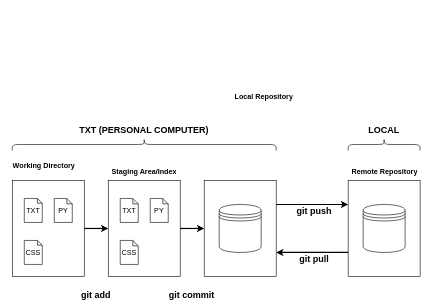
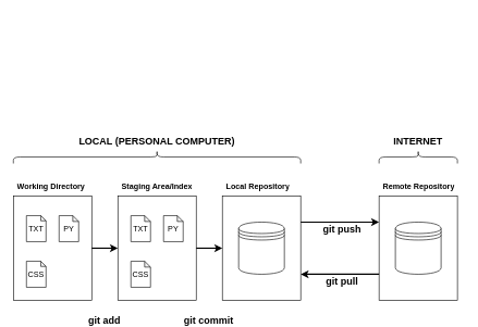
  <mxCell id="0" />
  <mxCell id="1" parent="0" />
  <mxCell id="2" value="" style="rounded=0;whiteSpace=wrap;html=1;" vertex="1" parent="1"><mxGeometry x="20" y="300" width="120" height="160" as="geometry" /></mxCell>
  <mxCell id="3" value="" style="rounded=0;whiteSpace=wrap;html=1;" vertex="1" parent="1"><mxGeometry x="340" y="300" width="120" height="160" as="geometry" /></mxCell>
  <mxCell id="4" value="" style="rounded=0;whiteSpace=wrap;html=1;" vertex="1" parent="1"><mxGeometry x="580" y="300" width="120" height="160" as="geometry" /></mxCell>
  <mxCell id="5" value="" style="shape=datastore;whiteSpace=wrap;html=1;" vertex="1" parent="1"><mxGeometry x="365" y="340" width="70" height="80" as="geometry" /></mxCell>
  <mxCell id="6" value="" style="rounded=0;whiteSpace=wrap;html=1;shadow=0;glass=0;" vertex="1" parent="1"><mxGeometry x="180" y="300" width="120" height="160" as="geometry" /></mxCell>
  <mxCell id="7" value="" style="endArrow=classic;html=1;rounded=0;strokeWidth=2;exitX=1;exitY=0.5;exitDx=0;exitDy=0;" edge="1" parent="1" source="2" target="6"><mxGeometry width="50" height="50" relative="1" as="geometry"><mxPoint x="100" y="500" as="sourcePoint" /><mxPoint x="220" y="500" as="targetPoint" /></mxGeometry></mxCell>
  <mxCell id="8" value="&lt;font style=&quot;font-size: 15px;&quot;&gt;&lt;b&gt;git add&lt;/b&gt;&lt;/font&gt;" style="edgeLabel;html=1;align=center;verticalAlign=middle;resizable=0;points=[];" vertex="1" connectable="0" parent="7"><mxGeometry x="0.092" y="1" relative="1" as="geometry"><mxPoint x="-4" y="111" as="offset" /></mxGeometry></mxCell>
  <mxCell id="9" value="" style="shape=datastore;whiteSpace=wrap;html=1;" vertex="1" parent="1"><mxGeometry x="605" y="340" width="70" height="80" as="geometry" /></mxCell>
  <mxCell id="10" value="" style="endArrow=classic;html=1;rounded=0;strokeWidth=2;entryX=0;entryY=0.5;entryDx=0;entryDy=0;exitX=1;exitY=0.5;exitDx=0;exitDy=0;" edge="1" parent="1" source="6" target="3"><mxGeometry width="50" height="50" relative="1" as="geometry"><mxPoint x="260" y="500" as="sourcePoint" /><mxPoint x="380" y="500" as="targetPoint" /></mxGeometry></mxCell>
  <mxCell id="11" value="&lt;font style=&quot;font-size: 15px;&quot;&gt;&lt;b&gt;git commit&lt;/b&gt;&lt;/font&gt;" style="edgeLabel;html=1;align=center;verticalAlign=middle;resizable=0;points=[];" vertex="1" connectable="0" parent="10"><mxGeometry x="0.092" y="1" relative="1" as="geometry"><mxPoint x="-4" y="111" as="offset" /></mxGeometry></mxCell>
  <mxCell id="12" value="" style="endArrow=classic;html=1;rounded=0;strokeWidth=2;exitX=1;exitY=0.25;exitDx=0;exitDy=0;entryX=0;entryY=0.25;entryDx=0;entryDy=0;" edge="1" parent="1" source="3" target="4"><mxGeometry width="50" height="50" relative="1" as="geometry"><mxPoint x="420" y="500" as="sourcePoint" /><mxPoint x="620" y="500" as="targetPoint" /></mxGeometry></mxCell>
  <mxCell id="13" value="&lt;font style=&quot;font-size: 15px;&quot;&gt;&lt;b&gt;git push&lt;/b&gt;&lt;/font&gt;" style="edgeLabel;html=1;align=center;verticalAlign=middle;resizable=0;points=[];" vertex="1" connectable="0" parent="12"><mxGeometry x="0.092" y="1" relative="1" as="geometry"><mxPoint x="-4" y="11" as="offset" /></mxGeometry></mxCell>
- <mxCell id="14" value="Working Directory" style="text;strokeColor=none;fillColor=none;align=left;verticalAlign=middle;spacingLeft=4;spacingRight=4;overflow=hidden;points=[[0,0.5],[1,0.5]];portConstraint=eastwest;rotatable=0;whiteSpace=wrap;html=1;shadow=0;rounded=0;glass=0;fontStyle=1;fontSize=12;" vertex="1" parent="1"><mxGeometry x="15" y="260" width="140" height="30" as="geometry" /></mxCell>
+ <mxCell id="14" value="Working Directory" style="text;strokeColor=none;fillColor=none;align=left;verticalAlign=middle;spacingLeft=4;spacingRight=4;overflow=hidden;points=[[0,0.5],[1,0.5]];portConstraint=eastwest;rotatable=0;whiteSpace=wrap;html=1;shadow=0;rounded=0;glass=0;fontStyle=1;fontSize=12;" vertex="1" parent="1"><mxGeometry x="20" y="270" width="140" height="30" as="geometry" /></mxCell>
  <mxCell id="15" value="Staging Area/Index" style="text;strokeColor=none;fillColor=none;align=left;verticalAlign=middle;spacingLeft=4;spacingRight=4;overflow=hidden;points=[[0,0.5],[1,0.5]];portConstraint=eastwest;rotatable=0;whiteSpace=wrap;html=1;shadow=0;rounded=0;glass=0;fontStyle=1" vertex="1" parent="1"><mxGeometry x="180" y="270" width="120" height="30" as="geometry" /></mxCell>
- <mxCell id="16" value="Local Repository" style="text;strokeColor=none;fillColor=none;align=left;verticalAlign=middle;spacingLeft=4;spacingRight=4;overflow=hidden;points=[[0,0.5],[1,0.5]];portConstraint=eastwest;rotatable=0;whiteSpace=wrap;html=1;shadow=0;rounded=0;glass=0;fontStyle=1" vertex="1" parent="1"><mxGeometry x="385" y="145" width="120" height="30" as="geometry" /></mxCell>
+ <mxCell id="16" value="Local Repository" style="text;strokeColor=none;fillColor=none;align=left;verticalAlign=middle;spacingLeft=4;spacingRight=4;overflow=hidden;points=[[0,0.5],[1,0.5]];portConstraint=eastwest;rotatable=0;whiteSpace=wrap;html=1;shadow=0;rounded=0;glass=0;fontStyle=1" vertex="1" parent="1"><mxGeometry x="340" y="270" width="120" height="30" as="geometry" /></mxCell>
  <mxCell id="17" value="Remote Repository" style="text;strokeColor=none;fillColor=none;align=left;verticalAlign=middle;spacingLeft=4;spacingRight=4;overflow=hidden;points=[[0,0.5],[1,0.5]];portConstraint=eastwest;rotatable=0;whiteSpace=wrap;html=1;shadow=0;rounded=0;glass=0;fontStyle=1" vertex="1" parent="1"><mxGeometry x="580" y="270" width="130" height="30" as="geometry" /></mxCell>
  <mxCell id="18" value="" style="endArrow=none;html=1;rounded=0;strokeWidth=2;startArrow=classic;startFill=1;endFill=0;entryX=0;entryY=0.75;entryDx=0;entryDy=0;exitX=1;exitY=0.75;exitDx=0;exitDy=0;" edge="1" parent="1" source="3" target="4"><mxGeometry width="50" height="50" relative="1" as="geometry"><mxPoint x="420" y="540" as="sourcePoint" /><mxPoint x="620" y="540" as="targetPoint" /></mxGeometry></mxCell>
  <mxCell id="19" value="&lt;font style=&quot;font-size: 15px;&quot;&gt;&lt;b&gt;git pull&lt;/b&gt;&lt;/font&gt;" style="edgeLabel;html=1;align=center;verticalAlign=middle;resizable=0;points=[];" vertex="1" connectable="0" parent="18"><mxGeometry x="0.092" y="1" relative="1" as="geometry"><mxPoint x="-4" y="11" as="offset" /></mxGeometry></mxCell>
  <mxCell id="20" value="TXT" style="shape=note;whiteSpace=wrap;html=1;backgroundOutline=1;darkOpacity=0.05;size=8;" vertex="1" parent="1"><mxGeometry x="40" y="330" width="30" height="40" as="geometry" /></mxCell>
  <mxCell id="21" value="PY" style="shape=note;whiteSpace=wrap;html=1;backgroundOutline=1;darkOpacity=0.05;size=9;" vertex="1" parent="1"><mxGeometry x="90" y="330" width="30" height="40" as="geometry" /></mxCell>
  <mxCell id="22" value="CSS" style="shape=note;whiteSpace=wrap;html=1;backgroundOutline=1;darkOpacity=0.05;size=8;" vertex="1" parent="1"><mxGeometry x="40" y="400" width="30" height="40" as="geometry" /></mxCell>
  <mxCell id="23" value="CSS" style="shape=note;whiteSpace=wrap;html=1;backgroundOutline=1;darkOpacity=0.05;size=9;" vertex="1" parent="1"><mxGeometry x="200" y="400" width="30" height="40" as="geometry" /></mxCell>
  <mxCell id="24" value="TXT" style="shape=note;whiteSpace=wrap;html=1;backgroundOutline=1;darkOpacity=0.05;size=9;" vertex="1" parent="1"><mxGeometry x="200" y="330" width="30" height="40" as="geometry" /></mxCell>
  <mxCell id="25" value="PY" style="shape=note;whiteSpace=wrap;html=1;backgroundOutline=1;darkOpacity=0.05;size=9;" vertex="1" parent="1"><mxGeometry x="250" y="330" width="30" height="40" as="geometry" /></mxCell>
  <mxCell id="26" value="" style="shape=curlyBracket;whiteSpace=wrap;html=1;rounded=1;labelPosition=left;verticalLabelPosition=middle;align=right;verticalAlign=middle;rotation=90;" vertex="1" parent="1"><mxGeometry x="230" y="20" width="20" height="440" as="geometry" /></mxCell>
  <mxCell id="27" value="" style="shape=curlyBracket;whiteSpace=wrap;html=1;rounded=1;labelPosition=left;verticalLabelPosition=middle;align=right;verticalAlign=middle;rotation=90;" vertex="1" parent="1"><mxGeometry x="630" y="180" width="20" height="120" as="geometry" /></mxCell>
- <mxCell id="28" value="&lt;b&gt;&lt;font style=&quot;font-size: 15px;&quot;&gt;TXT (PERSONAL COMPUTER)&lt;/font&gt;&lt;/b&gt;" style="text;html=1;align=center;verticalAlign=middle;whiteSpace=wrap;rounded=0;" vertex="1" parent="1"><mxGeometry x="20" y="200" width="440" height="30" as="geometry" /></mxCell>
- <mxCell id="29" value="&lt;b&gt;&lt;font style=&quot;font-size: 15px;&quot;&gt;LOCAL&lt;/font&gt;&lt;/b&gt;" style="text;html=1;align=center;verticalAlign=middle;whiteSpace=wrap;rounded=0;" vertex="1" parent="1"><mxGeometry x="580" y="200" width="120" height="30" as="geometry" /></mxCell>
+ <mxCell id="28" value="&lt;b&gt;&lt;font style=&quot;font-size: 15px;&quot;&gt;LOCAL (PERSONAL COMPUTER)&lt;/font&gt;&lt;/b&gt;" style="text;html=1;align=center;verticalAlign=middle;whiteSpace=wrap;rounded=0;" vertex="1" parent="1"><mxGeometry x="20" y="200" width="440" height="30" as="geometry" /></mxCell>
+ <mxCell id="29" value="&lt;b&gt;&lt;font style=&quot;font-size: 15px;&quot;&gt;INTERNET&lt;/font&gt;&lt;/b&gt;" style="text;html=1;align=center;verticalAlign=middle;whiteSpace=wrap;rounded=0;" vertex="1" parent="1"><mxGeometry x="580" y="200" width="120" height="30" as="geometry" /></mxCell>
